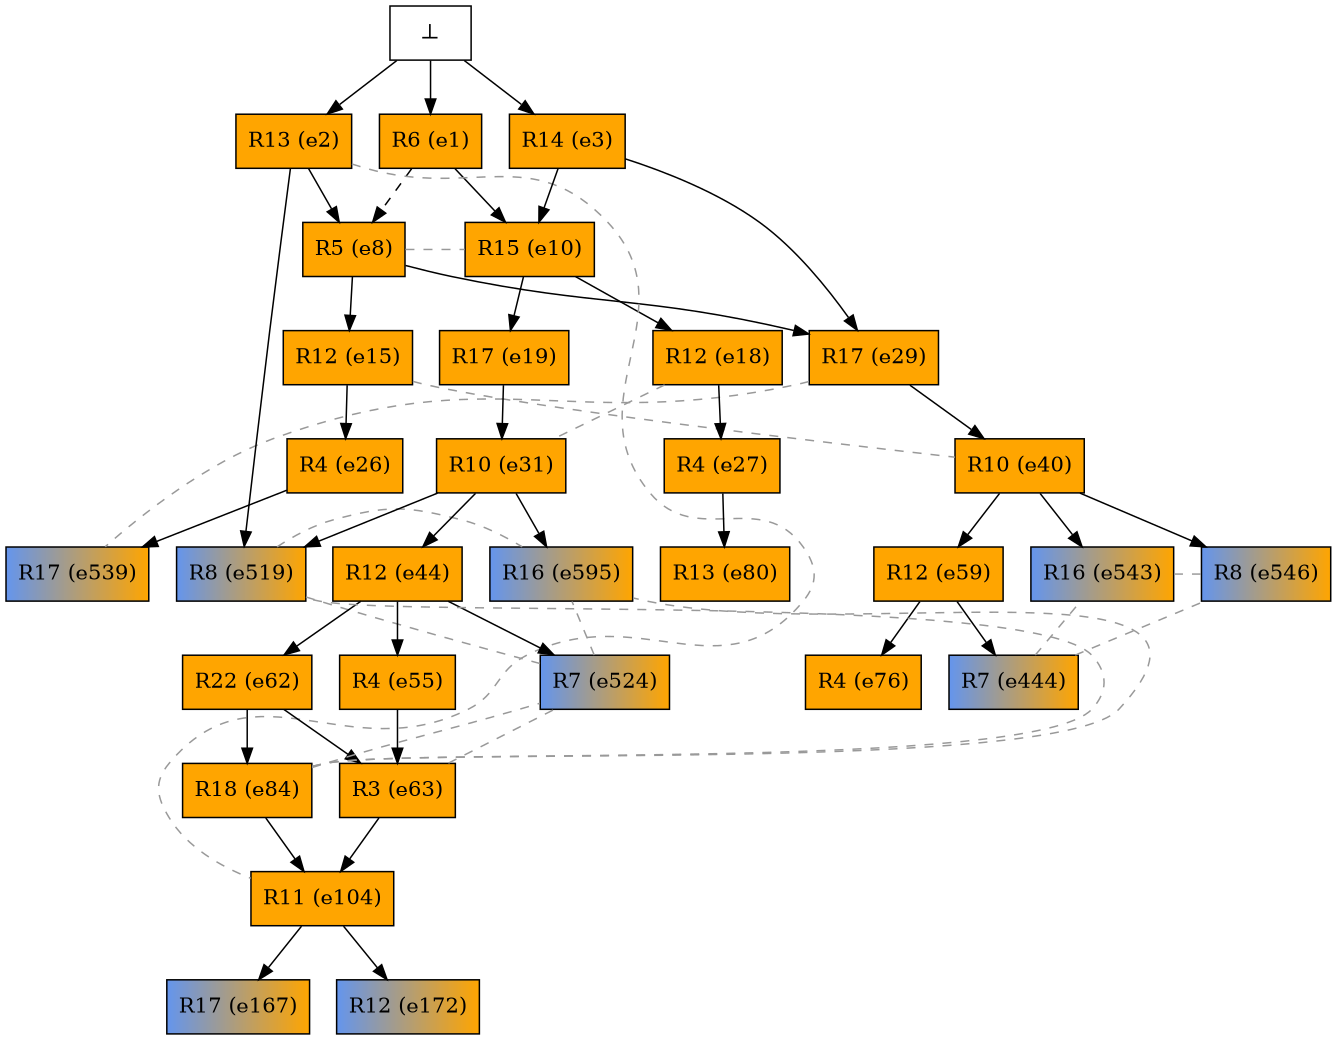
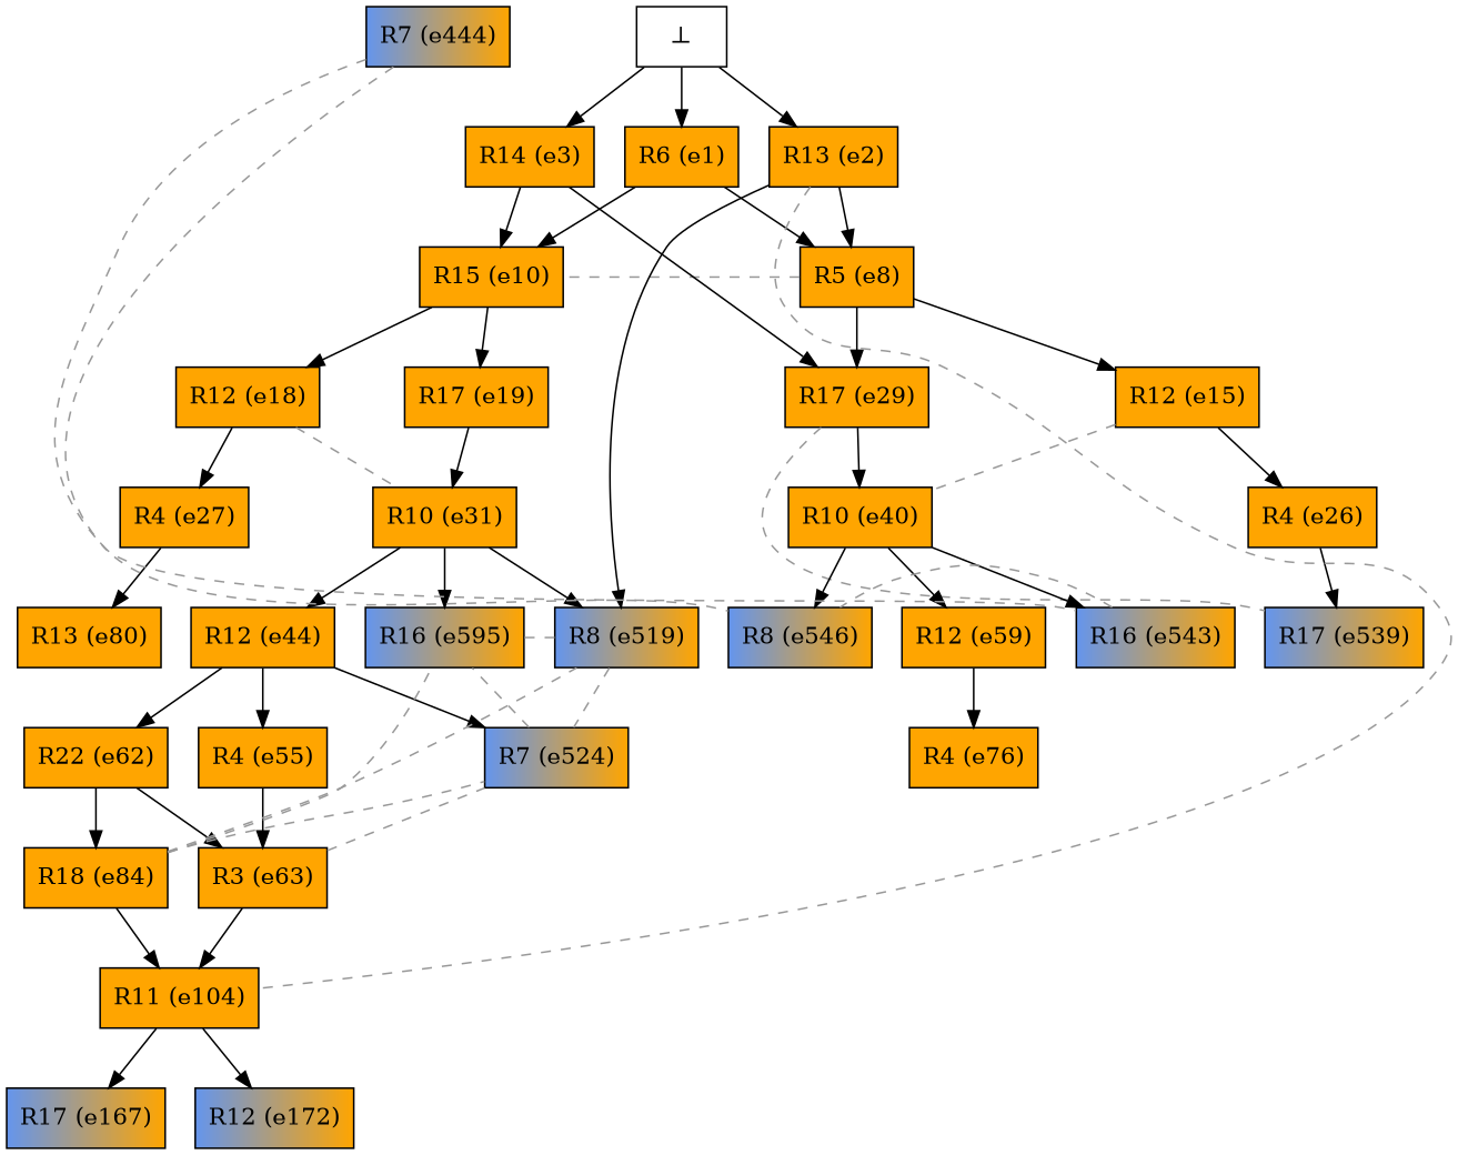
  digraph {
    node [color=black fillcolor="orange:orange" shape=box style=filled]
    n1 [label="R6 (e1)"]
    n2 [label="R5 (e8)"]
    n3 [label="R15 (e10)"]
    n4 [label="R12 (e15)"]
    n5 [label="R17 (e29)"]
    n6 [label="R12 (e18)"]
    n7 [label="R17 (e19)"]
    n8 [label="R4 (e26)"]
    n9 [label="R10 (e40)"]
    n10 [fillcolor="cornflowerblue:orange" label="R17 (e539)"]
    n11 [label="R13 (e2)"]
    n12 [label="R11 (e104)"]
    n13 [fillcolor="cornflowerblue:orange" label="R8 (e519)"]
    n14 [fillcolor="cornflowerblue:orange" label="R17 (e167)"]
    n15 [fillcolor="cornflowerblue:orange" label="R12 (e172)"]
    n16 [fillcolor="cornflowerblue:orange" label="R16 (e595)"]
    n17 [fillcolor="cornflowerblue:orange" label="R7 (e524)"]
    n18 [label="R4 (e27)"]
    n19 [label="R10 (e31)"]
    n20 [label="R14 (e3)"]
    n21 [label="R12 (e59)"]
    n22 [fillcolor="cornflowerblue:orange" label="R16 (e543)"]
    n23 [fillcolor="cornflowerblue:orange" label="R8 (e546)"]
    n24 [label="R13 (e80)"]
    n25 [label="R12 (e44)"]
    n26 [label="R4 (e55)"]
    n27 [label="R22 (e62)"]
    n28 [label="R4 (e76)"]
    n29 [fillcolor="cornflowerblue:orange" label="R7 (e444)"]
    n30 [label="R3 (e63)"]
    n31 [label="R18 (e84)"]
    n32 [fillcolor=white label="⊥" color=""]
-   n1 -> n2 [style=dashed]
+   n1 -> n2
    n1 -> n3
    n2 -> n3 [arrowhead=none color=gray60 constraint=false style=dashed]
    n2 -> n4
    n2 -> n5
    n3 -> n6
    n3 -> n7
    n4 -> n8
    n4 -> n9 [arrowhead=none color=gray60 constraint=false style=dashed]
    n5 -> n9
    n5 -> n10 [arrowhead=none color=gray60 constraint=false style=dashed]
    n6 -> n18
    n6 -> n19 [arrowhead=none color=gray60 constraint=false style=dashed]
    n7 -> n19
    n8 -> n10
    n9 -> n21
    n9 -> n22
    n9 -> n23
    n11 -> n2
    n11 -> n12 [arrowhead=none color=gray60 constraint=false style=dashed]
    n11 -> n13
    n12 -> n14
    n12 -> n15
    n13 -> n16 [arrowhead=none color=gray60 constraint=false style=dashed]
    n13 -> n17 [arrowhead=none color=gray60 constraint=false style=dashed]
    n17 -> n16 [arrowhead=none color=gray60 constraint=false style=dashed]
    n18 -> n24
    n19 -> n13
    n19 -> n16
    n19 -> n25
    n20 -> n3
    n20 -> n5
    n21 -> n28
-   n21 -> n29
    n22 -> n23 [arrowhead=none color=gray60 constraint=false style=dashed]
    n25 -> n17
    n25 -> n26
    n25 -> n27
    n26 -> n30
    n27 -> n30
    n27 -> n31
    n29 -> n22 [arrowhead=none color=gray60 constraint=false style=dashed]
    n29 -> n23 [arrowhead=none color=gray60 constraint=false style=dashed]
    n30 -> n12
    n30 -> n17 [arrowhead=none color=gray60 constraint=false style=dashed]
    n31 -> n12
    n31 -> n13 [arrowhead=none color=gray60 constraint=false style=dashed]
    n31 -> n16 [arrowhead=none color=gray60 constraint=false style=dashed]
    n31 -> n17 [arrowhead=none color=gray60 constraint=false style=dashed]
    n32 -> n1
    n32 -> n11
    n32 -> n20
  }
